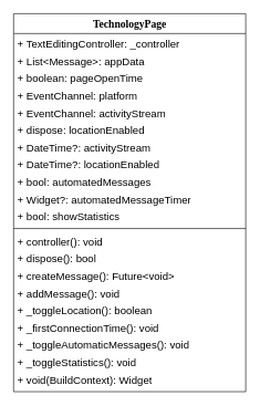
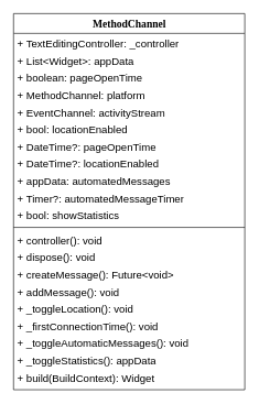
  <mxCell id="0" />
  <mxCell id="1" parent="0" />
- <mxCell id="2" value="TechnologyPage" style="swimlane;html=1;fontStyle=1;align=center;verticalAlign=top;childLayout=stackLayout;horizontal=1;startSize=30;horizontalStack=0;resizeParent=1;resizeLast=0;collapsible=1;marginBottom=0;swimlaneFillColor=#ffffff;rounded=0;shadow=0;comic=0;labelBackgroundColor=none;strokeWidth=1;fillColor=none;fontFamily=Verdana;fontSize=16;" parent="1" vertex="1"><mxGeometry width="350" height="570" as="geometry" x="20" y="20" /></mxCell>
+ <mxCell id="2" value="MethodChannel" style="swimlane;html=1;fontStyle=1;align=center;verticalAlign=top;childLayout=stackLayout;horizontal=1;startSize=30;horizontalStack=0;resizeParent=1;resizeLast=0;collapsible=1;marginBottom=0;swimlaneFillColor=#ffffff;rounded=0;shadow=0;comic=0;labelBackgroundColor=none;strokeWidth=1;fillColor=none;fontFamily=Verdana;fontSize=16;" parent="1" vertex="1"><mxGeometry width="350" height="570" as="geometry" x="20" y="20" /></mxCell>
  <mxCell id="3" value="+ TextEditingController: _controller" style="text;html=1;strokeColor=none;fillColor=none;align=left;verticalAlign=top;spacingLeft=4;spacingRight=4;whiteSpace=wrap;overflow=hidden;rotatable=0;points=[[0,0.5],[1,0.5]];portConstraint=eastwest;fontSize=16;" parent="2" vertex="1"><mxGeometry y="30" width="350" height="26" as="geometry" /></mxCell>
- <mxCell id="4" value="+ List&amp;lt;Message&amp;gt;: appData" style="text;html=1;strokeColor=none;fillColor=none;align=left;verticalAlign=top;spacingLeft=4;spacingRight=4;whiteSpace=wrap;overflow=hidden;rotatable=0;points=[[0,0.5],[1,0.5]];portConstraint=eastwest;fontSize=16;" parent="2" vertex="1"><mxGeometry y="56" width="350" height="26" as="geometry" /></mxCell>
+ <mxCell id="4" value="+ List&amp;lt;Widget&amp;gt;: appData" style="text;html=1;strokeColor=none;fillColor=none;align=left;verticalAlign=top;spacingLeft=4;spacingRight=4;whiteSpace=wrap;overflow=hidden;rotatable=0;points=[[0,0.5],[1,0.5]];portConstraint=eastwest;fontSize=16;" parent="2" vertex="1"><mxGeometry y="56" width="350" height="26" as="geometry" /></mxCell>
  <mxCell id="5" value="+ boolean: pageOpenTime" style="text;html=1;strokeColor=none;fillColor=none;align=left;verticalAlign=top;spacingLeft=4;spacingRight=4;whiteSpace=wrap;overflow=hidden;rotatable=0;points=[[0,0.5],[1,0.5]];portConstraint=eastwest;fontSize=16;" parent="2" vertex="1"><mxGeometry y="82" width="350" height="26" as="geometry" /></mxCell>
- <mxCell id="6" value="+ EventChannel: platform" style="text;html=1;strokeColor=none;fillColor=none;align=left;verticalAlign=top;spacingLeft=4;spacingRight=4;whiteSpace=wrap;overflow=hidden;rotatable=0;points=[[0,0.5],[1,0.5]];portConstraint=eastwest;fontSize=16;" parent="2" vertex="1"><mxGeometry y="108" width="350" height="26" as="geometry" /></mxCell>
+ <mxCell id="6" value="+ MethodChannel: platform" style="text;html=1;strokeColor=none;fillColor=none;align=left;verticalAlign=top;spacingLeft=4;spacingRight=4;whiteSpace=wrap;overflow=hidden;rotatable=0;points=[[0,0.5],[1,0.5]];portConstraint=eastwest;fontSize=16;" parent="2" vertex="1"><mxGeometry y="108" width="350" height="26" as="geometry" /></mxCell>
  <mxCell id="7" value="+ EventChannel: activityStream" style="text;html=1;strokeColor=none;fillColor=none;align=left;verticalAlign=top;spacingLeft=4;spacingRight=4;whiteSpace=wrap;overflow=hidden;rotatable=0;points=[[0,0.5],[1,0.5]];portConstraint=eastwest;fontSize=16;" vertex="1" parent="2"><mxGeometry y="134" width="350" height="26" as="geometry" /></mxCell>
- <mxCell id="8" value="+ dispose: locationEnabled" style="text;html=1;strokeColor=none;fillColor=none;align=left;verticalAlign=top;spacingLeft=4;spacingRight=4;whiteSpace=wrap;overflow=hidden;rotatable=0;points=[[0,0.5],[1,0.5]];portConstraint=eastwest;fontSize=16;" parent="2" vertex="1"><mxGeometry y="160" width="350" height="26" as="geometry" /></mxCell>
- <mxCell id="9" value="+ DateTime?: activityStream" style="text;html=1;strokeColor=none;fillColor=none;align=left;verticalAlign=top;spacingLeft=4;spacingRight=4;whiteSpace=wrap;overflow=hidden;rotatable=0;points=[[0,0.5],[1,0.5]];portConstraint=eastwest;fontSize=16;" parent="2" vertex="1"><mxGeometry y="186" width="350" height="26" as="geometry" /></mxCell>
+ <mxCell id="8" value="+ bool: locationEnabled" style="text;html=1;strokeColor=none;fillColor=none;align=left;verticalAlign=top;spacingLeft=4;spacingRight=4;whiteSpace=wrap;overflow=hidden;rotatable=0;points=[[0,0.5],[1,0.5]];portConstraint=eastwest;fontSize=16;" parent="2" vertex="1"><mxGeometry y="160" width="350" height="26" as="geometry" /></mxCell>
+ <mxCell id="9" value="+ DateTime?: pageOpenTime" style="text;html=1;strokeColor=none;fillColor=none;align=left;verticalAlign=top;spacingLeft=4;spacingRight=4;whiteSpace=wrap;overflow=hidden;rotatable=0;points=[[0,0.5],[1,0.5]];portConstraint=eastwest;fontSize=16;" parent="2" vertex="1"><mxGeometry y="186" width="350" height="26" as="geometry" /></mxCell>
  <mxCell id="10" value="+ DateTime?: locationEnabled" style="text;html=1;strokeColor=none;fillColor=none;align=left;verticalAlign=top;spacingLeft=4;spacingRight=4;whiteSpace=wrap;overflow=hidden;rotatable=0;points=[[0,0.5],[1,0.5]];portConstraint=eastwest;fontSize=16;" parent="2" vertex="1"><mxGeometry y="212" width="350" height="26" as="geometry" /></mxCell>
- <mxCell id="11" value="+ bool: automatedMessages" style="text;html=1;strokeColor=none;fillColor=none;align=left;verticalAlign=top;spacingLeft=4;spacingRight=4;whiteSpace=wrap;overflow=hidden;rotatable=0;points=[[0,0.5],[1,0.5]];portConstraint=eastwest;fontSize=16;" parent="2" vertex="1"><mxGeometry y="238" width="350" height="26" as="geometry" /></mxCell>
- <mxCell id="12" value="+ Widget?: automatedMessageTimer" style="text;html=1;strokeColor=none;fillColor=none;align=left;verticalAlign=top;spacingLeft=4;spacingRight=4;whiteSpace=wrap;overflow=hidden;rotatable=0;points=[[0,0.5],[1,0.5]];portConstraint=eastwest;fontSize=16;" parent="2" vertex="1"><mxGeometry y="264" width="350" height="26" as="geometry" /></mxCell>
+ <mxCell id="11" value="+ appData: automatedMessages" style="text;html=1;strokeColor=none;fillColor=none;align=left;verticalAlign=top;spacingLeft=4;spacingRight=4;whiteSpace=wrap;overflow=hidden;rotatable=0;points=[[0,0.5],[1,0.5]];portConstraint=eastwest;fontSize=16;" parent="2" vertex="1"><mxGeometry y="238" width="350" height="26" as="geometry" /></mxCell>
+ <mxCell id="12" value="+ Timer?: automatedMessageTimer" style="text;html=1;strokeColor=none;fillColor=none;align=left;verticalAlign=top;spacingLeft=4;spacingRight=4;whiteSpace=wrap;overflow=hidden;rotatable=0;points=[[0,0.5],[1,0.5]];portConstraint=eastwest;fontSize=16;" parent="2" vertex="1"><mxGeometry y="264" width="350" height="26" as="geometry" /></mxCell>
  <mxCell id="13" value="+ bool: showStatistics" style="text;html=1;strokeColor=none;fillColor=none;align=left;verticalAlign=top;spacingLeft=4;spacingRight=4;whiteSpace=wrap;overflow=hidden;rotatable=0;points=[[0,0.5],[1,0.5]];portConstraint=eastwest;fontSize=16;" parent="2" vertex="1"><mxGeometry y="290" width="350" height="30" as="geometry" /></mxCell>
  <mxCell id="14" value="" style="line;html=1;strokeWidth=1;fillColor=none;align=left;verticalAlign=middle;spacingTop=-1;spacingLeft=3;spacingRight=3;rotatable=0;labelPosition=right;points=[];portConstraint=eastwest;fontSize=16;" parent="2" vertex="1"><mxGeometry y="320" width="350" height="8" as="geometry" /></mxCell>
  <mxCell id="15" value="+ controller(): void" style="text;html=1;strokeColor=none;fillColor=none;align=left;verticalAlign=top;spacingLeft=4;spacingRight=4;whiteSpace=wrap;overflow=hidden;rotatable=0;points=[[0,0.5],[1,0.5]];portConstraint=eastwest;fontSize=16;" parent="2" vertex="1"><mxGeometry y="328" width="350" height="26" as="geometry" /></mxCell>
- <mxCell id="16" value="+ dispose(): bool" style="text;html=1;strokeColor=none;fillColor=none;align=left;verticalAlign=top;spacingLeft=4;spacingRight=4;whiteSpace=wrap;overflow=hidden;rotatable=0;points=[[0,0.5],[1,0.5]];portConstraint=eastwest;fontSize=16;" parent="2" vertex="1"><mxGeometry y="354" width="350" height="26" as="geometry" /></mxCell>
+ <mxCell id="16" value="+ dispose(): void" style="text;html=1;strokeColor=none;fillColor=none;align=left;verticalAlign=top;spacingLeft=4;spacingRight=4;whiteSpace=wrap;overflow=hidden;rotatable=0;points=[[0,0.5],[1,0.5]];portConstraint=eastwest;fontSize=16;" parent="2" vertex="1"><mxGeometry y="354" width="350" height="26" as="geometry" /></mxCell>
  <mxCell id="17" value="+ createMessage(): Future&amp;lt;void&amp;gt;" style="text;html=1;strokeColor=none;fillColor=none;align=left;verticalAlign=top;spacingLeft=4;spacingRight=4;whiteSpace=wrap;overflow=hidden;rotatable=0;points=[[0,0.5],[1,0.5]];portConstraint=eastwest;fontSize=16;" parent="2" vertex="1"><mxGeometry y="380" width="350" height="26" as="geometry" /></mxCell>
  <mxCell id="18" value="+ addMessage(): void" style="text;html=1;strokeColor=none;fillColor=none;align=left;verticalAlign=top;spacingLeft=4;spacingRight=4;whiteSpace=wrap;overflow=hidden;rotatable=0;points=[[0,0.5],[1,0.5]];portConstraint=eastwest;fontSize=16;" parent="2" vertex="1"><mxGeometry y="406" width="350" height="26" as="geometry" /></mxCell>
- <mxCell id="19" value="+ _toggleLocation(): boolean" style="text;html=1;strokeColor=none;fillColor=none;align=left;verticalAlign=top;spacingLeft=4;spacingRight=4;whiteSpace=wrap;overflow=hidden;rotatable=0;points=[[0,0.5],[1,0.5]];portConstraint=eastwest;fontSize=16;" parent="2" vertex="1"><mxGeometry y="432" width="350" height="26" as="geometry" /></mxCell>
+ <mxCell id="19" value="+ _toggleLocation(): void" style="text;html=1;strokeColor=none;fillColor=none;align=left;verticalAlign=top;spacingLeft=4;spacingRight=4;whiteSpace=wrap;overflow=hidden;rotatable=0;points=[[0,0.5],[1,0.5]];portConstraint=eastwest;fontSize=16;" parent="2" vertex="1"><mxGeometry y="432" width="350" height="26" as="geometry" /></mxCell>
  <mxCell id="20" value="+ _firstConnectionTime(): void" style="text;html=1;strokeColor=none;fillColor=none;align=left;verticalAlign=top;spacingLeft=4;spacingRight=4;whiteSpace=wrap;overflow=hidden;rotatable=0;points=[[0,0.5],[1,0.5]];portConstraint=eastwest;fontSize=16;" parent="2" vertex="1"><mxGeometry y="458" width="350" height="26" as="geometry" /></mxCell>
  <mxCell id="21" value="+ _toggleAutomaticMessages(): void" style="text;html=1;strokeColor=none;fillColor=none;align=left;verticalAlign=top;spacingLeft=4;spacingRight=4;whiteSpace=wrap;overflow=hidden;rotatable=0;points=[[0,0.5],[1,0.5]];portConstraint=eastwest;fontSize=16;" parent="2" vertex="1"><mxGeometry y="484" width="350" height="26" as="geometry" /></mxCell>
- <mxCell id="22" value="+ _toggleStatistics(): void" style="text;html=1;strokeColor=none;fillColor=none;align=left;verticalAlign=top;spacingLeft=4;spacingRight=4;whiteSpace=wrap;overflow=hidden;rotatable=0;points=[[0,0.5],[1,0.5]];portConstraint=eastwest;fontSize=16;" parent="2" vertex="1"><mxGeometry y="510" width="350" height="26" as="geometry" /></mxCell>
- <mxCell id="23" value="+ void(BuildContext): Widget" style="text;html=1;strokeColor=none;fillColor=none;align=left;verticalAlign=top;spacingLeft=4;spacingRight=4;whiteSpace=wrap;overflow=hidden;rotatable=0;points=[[0,0.5],[1,0.5]];portConstraint=eastwest;fontSize=16;" parent="2" vertex="1"><mxGeometry y="536" width="350" height="34" as="geometry" /></mxCell>
+ <mxCell id="22" value="+ _toggleStatistics(): appData" style="text;html=1;strokeColor=none;fillColor=none;align=left;verticalAlign=top;spacingLeft=4;spacingRight=4;whiteSpace=wrap;overflow=hidden;rotatable=0;points=[[0,0.5],[1,0.5]];portConstraint=eastwest;fontSize=16;" parent="2" vertex="1"><mxGeometry y="510" width="350" height="26" as="geometry" /></mxCell>
+ <mxCell id="23" value="+ build(BuildContext): Widget" style="text;html=1;strokeColor=none;fillColor=none;align=left;verticalAlign=top;spacingLeft=4;spacingRight=4;whiteSpace=wrap;overflow=hidden;rotatable=0;points=[[0,0.5],[1,0.5]];portConstraint=eastwest;fontSize=16;" parent="2" vertex="1"><mxGeometry y="536" width="350" height="34" as="geometry" /></mxCell>
